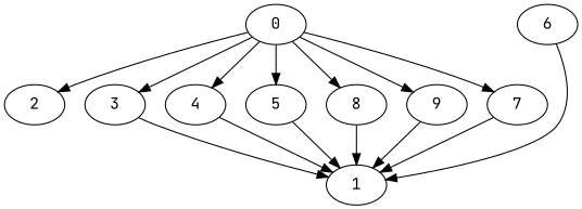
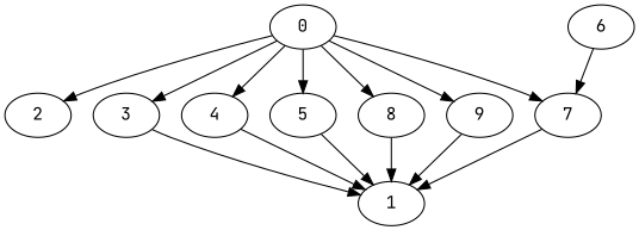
  digraph {
    fontname="JetBrains Mono"
    node [Processor=1 Start=21 Weight=9 fontname="JetBrains Mono"]
    edge [Weight=6 fontname="JetBrains Mono"]
    0 [Start=0 Weight=12]
    2 [Start=12 Weight=13]
    3 [Start=25 Weight=6]
    4 [Processor=2 Start=18 Weight=13]
    5 [Processor=3 Start=14 Weight=7]
    7 [Processor=4]
    8 [Processor=5 Start=16]
    9 [Processor=6 Start=22]
    1 [Processor=2 Start=37 Weight=7]
    6 [Processor=3]
    0 -> 2
    0 -> 3
    0 -> 4
    0 -> 5 [Weight=2]
    0 -> 7 [Weight=9]
    0 -> 8 [Weight=4]
    0 -> 9 [Weight=10]
    3 -> 1 [Weight=3]
    4 -> 1 [Weight=7]
    5 -> 1 [Weight=4]
    7 -> 1 [Weight=7]
    8 -> 1 [Weight=7]
    9 -> 1 [Weight=4]
-   6 -> 1
+   6 -> 7
  }
